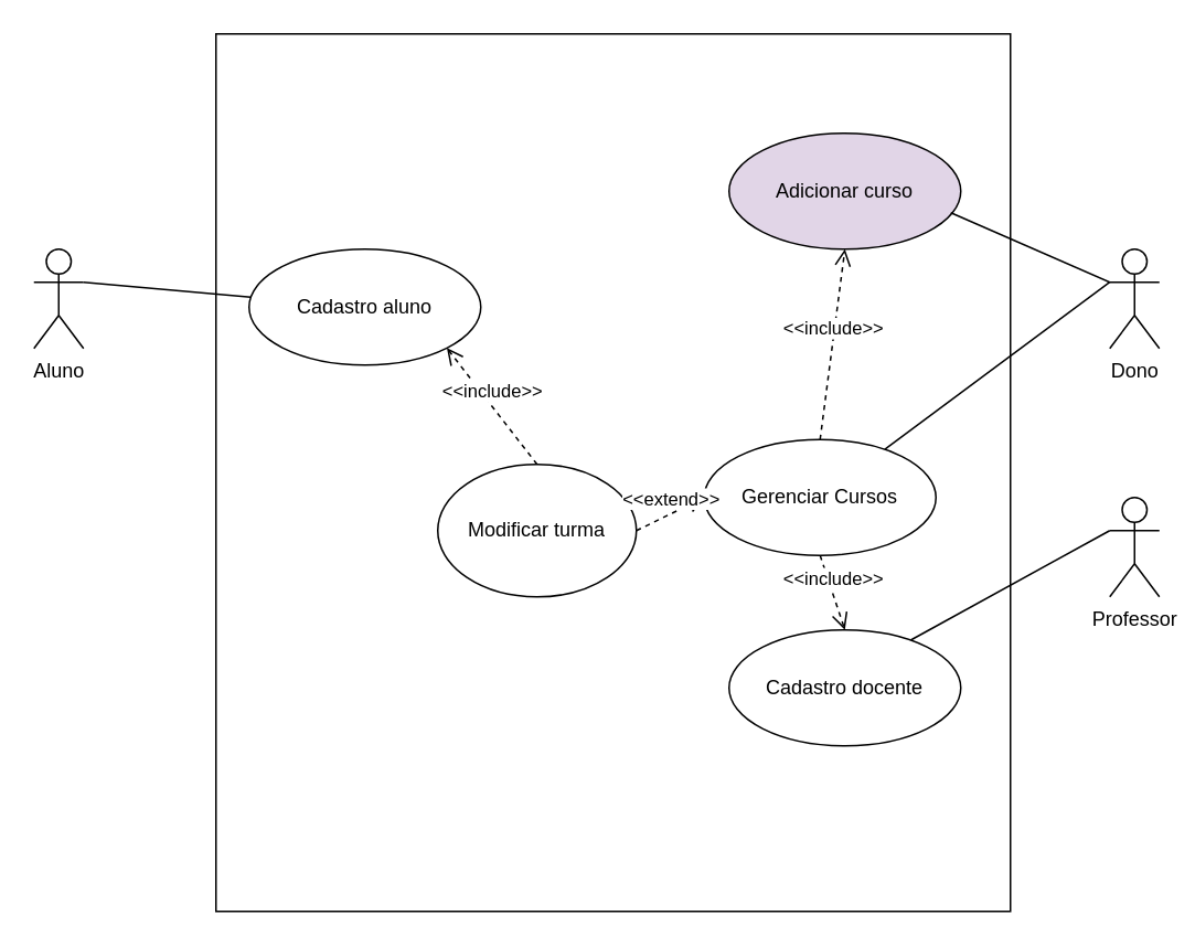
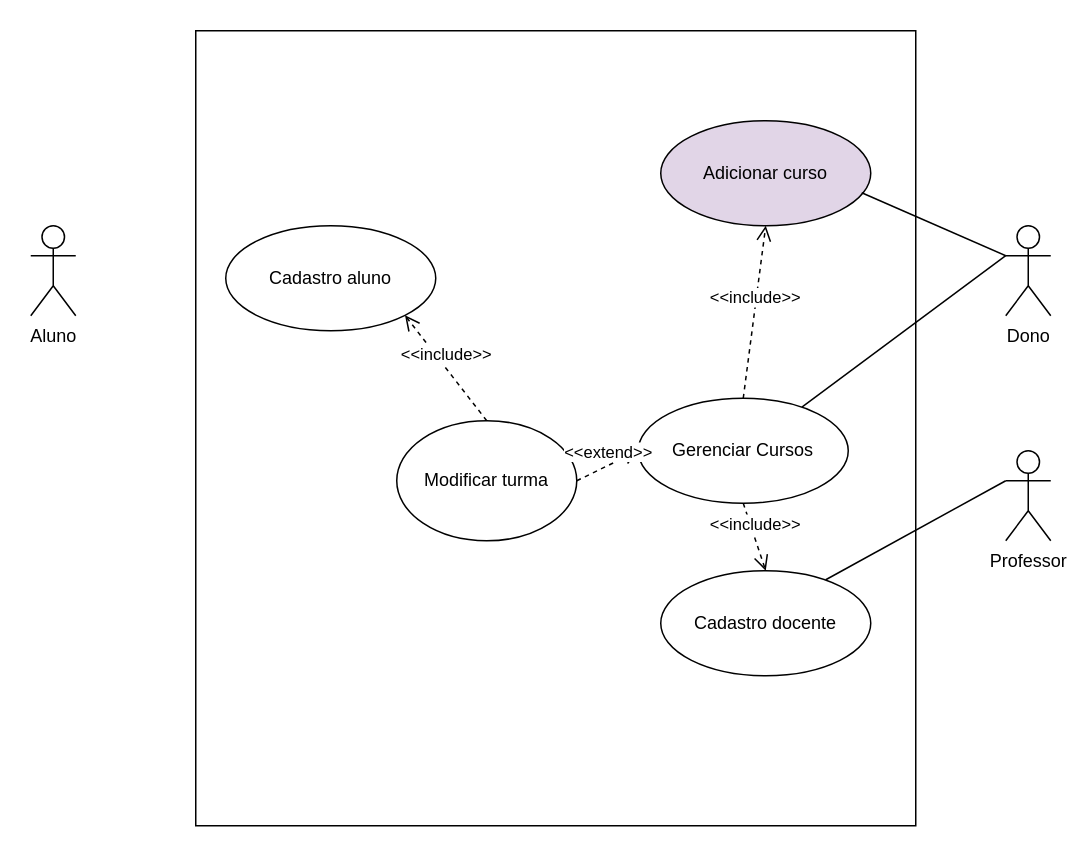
  <mxCell id="0" />
  <mxCell id="1" parent="0" />
  <mxCell id="2" value="Aluno&lt;div&gt;&lt;br&gt;&lt;/div&gt;" style="shape=umlActor;verticalLabelPosition=bottom;verticalAlign=top;html=1;" vertex="1" parent="1"><mxGeometry x="20" y="150" width="30" height="60" as="geometry" /></mxCell>
  <mxCell id="3" value="Dono" style="shape=umlActor;verticalLabelPosition=bottom;verticalAlign=top;html=1;" vertex="1" parent="1"><mxGeometry x="670" y="150" width="30" height="60" as="geometry" /></mxCell>
  <mxCell id="4" value="" style="html=1;whiteSpace=wrap;" vertex="1" parent="1"><mxGeometry x="130" y="20" width="480" height="530" as="geometry" /></mxCell>
  <mxCell id="5" value="Professor" style="shape=umlActor;verticalLabelPosition=bottom;verticalAlign=top;html=1;" vertex="1" parent="1"><mxGeometry x="670" y="300" width="30" height="60" as="geometry" /></mxCell>
  <mxCell id="6" value="Cadastro docente" style="ellipse;whiteSpace=wrap;html=1;" vertex="1" parent="1"><mxGeometry x="440" y="380" width="140" height="70" as="geometry" /></mxCell>
  <mxCell id="7" value="Gerenciar Cursos" style="ellipse;whiteSpace=wrap;html=1;" vertex="1" parent="1"><mxGeometry x="425" y="265" width="140" height="70" as="geometry" /></mxCell>
  <mxCell id="8" value="Adicionar curso" style="ellipse;whiteSpace=wrap;html=1;fillColor=#e1d5e7;" vertex="1" parent="1"><mxGeometry x="440" y="80" width="140" height="70" as="geometry" /></mxCell>
  <mxCell id="9" value="" style="endArrow=none;html=1;rounded=0;entryX=0;entryY=0.333;entryDx=0;entryDy=0;entryPerimeter=0;exitX=0.957;exitY=0.686;exitDx=0;exitDy=0;exitPerimeter=0;" edge="1" parent="1" source="8" target="3"><mxGeometry width="50" height="50" relative="1" as="geometry"><mxPoint x="600" y="160" as="sourcePoint" /><mxPoint x="650" y="110" as="targetPoint" /></mxGeometry></mxCell>
  <mxCell id="10" value="" style="endArrow=none;html=1;rounded=0;entryX=0;entryY=0.333;entryDx=0;entryDy=0;entryPerimeter=0;" edge="1" parent="1" source="7" target="3"><mxGeometry width="50" height="50" relative="1" as="geometry"><mxPoint x="550" y="170" as="sourcePoint" /><mxPoint x="647" y="234" as="targetPoint" /></mxGeometry></mxCell>
  <mxCell id="11" value="&amp;lt;&amp;lt;include&amp;gt;&amp;gt;" style="html=1;verticalAlign=bottom;endArrow=open;dashed=1;endSize=8;curved=0;rounded=0;entryX=0.5;entryY=1;entryDx=0;entryDy=0;exitX=0.5;exitY=0;exitDx=0;exitDy=0;" edge="1" parent="1" source="7" target="8"><mxGeometry relative="1" as="geometry"><mxPoint x="420" y="240" as="sourcePoint" /><mxPoint x="340" y="240" as="targetPoint" /></mxGeometry></mxCell>
  <mxCell id="12" value="" style="endArrow=none;html=1;rounded=0;entryX=0;entryY=0.333;entryDx=0;entryDy=0;entryPerimeter=0;" edge="1" parent="1" target="5"><mxGeometry width="50" height="50" relative="1" as="geometry"><mxPoint x="550" y="386" as="sourcePoint" /><mxPoint x="670" y="300" as="targetPoint" /></mxGeometry></mxCell>
  <mxCell id="13" value="&amp;lt;&amp;lt;include&amp;gt;&amp;gt;" style="html=1;verticalAlign=bottom;endArrow=open;dashed=1;endSize=8;curved=0;rounded=0;entryX=0.5;entryY=0;entryDx=0;entryDy=0;exitX=0.5;exitY=1;exitDx=0;exitDy=0;" edge="1" parent="1" source="7" target="6"><mxGeometry relative="1" as="geometry"><mxPoint x="370" y="290" as="sourcePoint" /><mxPoint x="370" y="190" as="targetPoint" /></mxGeometry></mxCell>
  <mxCell id="14" value="Cadastro aluno" style="ellipse;whiteSpace=wrap;html=1;" vertex="1" parent="1"><mxGeometry x="150" y="150" width="140" height="70" as="geometry" /></mxCell>
- <mxCell id="15" value="" style="endArrow=none;html=1;rounded=0;exitX=1;exitY=0.333;exitDx=0;exitDy=0;exitPerimeter=0;" edge="1" parent="1" source="2" target="14"><mxGeometry width="50" height="50" relative="1" as="geometry"><mxPoint x="360" y="360" as="sourcePoint" /><mxPoint x="410" y="310" as="targetPoint" /></mxGeometry></mxCell>
  <mxCell id="16" value="Modificar turma" style="ellipse;whiteSpace=wrap;html=1;" vertex="1" parent="1"><mxGeometry x="264" y="280" width="120" height="80" as="geometry" /></mxCell>
  <mxCell id="17" value="&amp;lt;&amp;lt;extend&amp;gt;&amp;gt;" style="html=1;verticalAlign=bottom;endArrow=open;dashed=1;endSize=8;curved=0;rounded=0;entryX=0;entryY=0.5;entryDx=0;entryDy=0;exitX=1;exitY=0.5;exitDx=0;exitDy=0;" edge="1" parent="1" source="16" target="7"><mxGeometry relative="1" as="geometry"><mxPoint x="424" y="400" as="sourcePoint" /><mxPoint x="344" y="400" as="targetPoint" /></mxGeometry></mxCell>
  <mxCell id="18" value="&amp;lt;&amp;lt;include&amp;gt;&amp;gt;" style="html=1;verticalAlign=bottom;endArrow=open;dashed=1;endSize=8;curved=0;rounded=0;entryX=1;entryY=1;entryDx=0;entryDy=0;exitX=0.5;exitY=0;exitDx=0;exitDy=0;" edge="1" parent="1" source="16" target="14"><mxGeometry relative="1" as="geometry"><mxPoint x="384" y="240" as="sourcePoint" /><mxPoint x="304" y="240" as="targetPoint" /></mxGeometry></mxCell>
